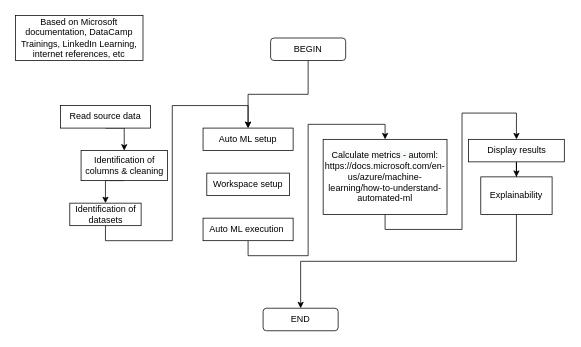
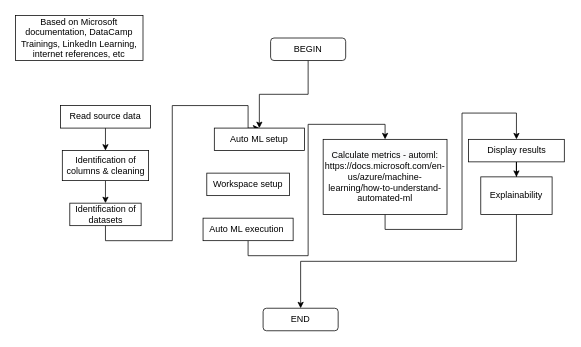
  <mxCell id="0" />
  <mxCell id="1" parent="0" />
  <mxCell id="2" style="edgeStyle=orthogonalEdgeStyle;rounded=0;orthogonalLoop=1;jettySize=auto;html=1;exitX=0.5;exitY=1;exitDx=0;exitDy=0;" parent="1" source="3" target="11" edge="1"><mxGeometry relative="1" as="geometry" /></mxCell>
  <mxCell id="3" value="BEGIN" style="rounded=1;whiteSpace=wrap;html=1;" parent="1" vertex="1"><mxGeometry x="360" y="50" width="100" height="30" as="geometry" /></mxCell>
  <mxCell id="4" style="edgeStyle=orthogonalEdgeStyle;rounded=0;orthogonalLoop=1;jettySize=auto;html=1;exitX=0.5;exitY=1;exitDx=0;exitDy=0;entryX=0.5;entryY=0;entryDx=0;entryDy=0;" parent="1" source="5" target="7" edge="1"><mxGeometry relative="1" as="geometry" /></mxCell>
  <mxCell id="5" value="Read source data" style="rounded=0;whiteSpace=wrap;html=1;" parent="1" vertex="1"><mxGeometry x="80" y="140" width="120" height="30" as="geometry" /></mxCell>
  <mxCell id="6" style="edgeStyle=orthogonalEdgeStyle;rounded=0;orthogonalLoop=1;jettySize=auto;html=1;exitX=0.5;exitY=1;exitDx=0;exitDy=0;entryX=0.5;entryY=0;entryDx=0;entryDy=0;" parent="1" source="7" target="9" edge="1"><mxGeometry relative="1" as="geometry" /></mxCell>
- <mxCell id="7" value="Identification of columns &amp;amp; cleaning" style="rounded=0;whiteSpace=wrap;html=1;" parent="1" vertex="1"><mxGeometry x="107.5" y="200" width="115" height="40" as="geometry" /></mxCell>
+ <mxCell id="7" value="Identification of columns &amp;amp; cleaning" style="rounded=0;whiteSpace=wrap;html=1;" parent="1" vertex="1"><mxGeometry x="82.5" y="200" width="115" height="40" as="geometry" /></mxCell>
  <mxCell id="8" style="edgeStyle=orthogonalEdgeStyle;rounded=0;orthogonalLoop=1;jettySize=auto;html=1;exitX=0.5;exitY=1;exitDx=0;exitDy=0;entryX=0.5;entryY=0;entryDx=0;entryDy=0;" edge="1" parent="1" source="9" target="11"><mxGeometry relative="1" as="geometry"><Array as="points"><mxPoint x="140" y="320" /><mxPoint x="229" y="320" /><mxPoint x="229" y="140" /><mxPoint x="330" y="140" /></Array></mxGeometry></mxCell>
  <mxCell id="9" value="Identification of datasets" style="rounded=0;whiteSpace=wrap;html=1;" parent="1" vertex="1"><mxGeometry x="92.5" y="270" width="95" height="30" as="geometry" /></mxCell>
  <mxCell id="10" value="Workspace setup" style="rounded=0;whiteSpace=wrap;html=1;" parent="1" vertex="1"><mxGeometry x="275" y="230" width="110" height="30" as="geometry" /></mxCell>
- <mxCell id="11" value="Auto ML setup" style="rounded=0;whiteSpace=wrap;html=1;" parent="1" vertex="1"><mxGeometry x="270" y="170" width="120" height="30" as="geometry" /></mxCell>
+ <mxCell id="11" value="Auto ML setup" style="rounded=0;whiteSpace=wrap;html=1;" parent="1" vertex="1"><mxGeometry x="285" y="170" width="120" height="30" as="geometry" /></mxCell>
  <mxCell id="12" style="edgeStyle=orthogonalEdgeStyle;rounded=0;orthogonalLoop=1;jettySize=auto;html=1;exitX=0.5;exitY=1;exitDx=0;exitDy=0;" edge="1" parent="1" source="13" target="15"><mxGeometry relative="1" as="geometry" /></mxCell>
  <mxCell id="13" value="Display results" style="rounded=0;whiteSpace=wrap;html=1;" parent="1" vertex="1"><mxGeometry x="623.75" y="185" width="127.5" height="30" as="geometry" /></mxCell>
  <mxCell id="14" style="edgeStyle=orthogonalEdgeStyle;rounded=0;orthogonalLoop=1;jettySize=auto;html=1;exitX=0.5;exitY=1;exitDx=0;exitDy=0;entryX=0.5;entryY=0;entryDx=0;entryDy=0;" edge="1" parent="1" source="15" target="16"><mxGeometry relative="1" as="geometry" /></mxCell>
  <mxCell id="15" value="Explainability" style="rounded=0;whiteSpace=wrap;html=1;" parent="1" vertex="1"><mxGeometry x="640" y="235" width="95" height="50" as="geometry" /></mxCell>
  <mxCell id="16" value="END" style="rounded=1;whiteSpace=wrap;html=1;" parent="1" vertex="1"><mxGeometry x="350" y="410" width="100" height="30" as="geometry" /></mxCell>
  <mxCell id="17" style="edgeStyle=orthogonalEdgeStyle;rounded=0;orthogonalLoop=1;jettySize=auto;html=1;exitX=0.5;exitY=1;exitDx=0;exitDy=0;entryX=0.5;entryY=0;entryDx=0;entryDy=0;" edge="1" parent="1" source="18" target="13"><mxGeometry relative="1" as="geometry"><Array as="points"><mxPoint x="513" y="305" /><mxPoint x="615" y="305" /><mxPoint x="615" y="150" /><mxPoint x="688" y="150" /></Array></mxGeometry></mxCell>
  <mxCell id="18" value="&lt;span style=&quot;color: rgb(0 , 0 , 0) ; font-family: &amp;#34;helvetica&amp;#34; ; font-size: 12px ; font-style: normal ; font-weight: 400 ; letter-spacing: normal ; text-align: center ; text-indent: 0px ; text-transform: none ; word-spacing: 0px ; background-color: rgb(248 , 249 , 250) ; display: inline ; float: none&quot;&gt;Calculate metrics - automl:&lt;/span&gt;&lt;br style=&quot;color: rgb(0 , 0 , 0) ; font-family: &amp;#34;helvetica&amp;#34; ; font-size: 12px ; font-style: normal ; font-weight: 400 ; letter-spacing: normal ; text-align: center ; text-indent: 0px ; text-transform: none ; word-spacing: 0px ; background-color: rgb(248 , 249 , 250)&quot;&gt;&lt;font face=&quot;helvetica&quot;&gt;https://docs.microsoft.com/en-us/azure/machine-learning/how-to-understand-automated-ml&lt;/font&gt;" style="rounded=0;whiteSpace=wrap;html=1;" parent="1" vertex="1"><mxGeometry x="430" y="185" width="165" height="100" as="geometry" /></mxCell>
  <mxCell id="19" value="Based on Microsoft documentation, DataCamp Trainings, LinkedIn Learning, internet references, etc" style="rounded=0;whiteSpace=wrap;html=1;" parent="1" vertex="1"><mxGeometry x="20" y="20" width="170" height="60" as="geometry" /></mxCell>
  <mxCell id="20" style="edgeStyle=orthogonalEdgeStyle;rounded=0;orthogonalLoop=1;jettySize=auto;html=1;exitX=0.5;exitY=1;exitDx=0;exitDy=0;" parent="1" source="16" target="16" edge="1"><mxGeometry relative="1" as="geometry" /></mxCell>
  <mxCell id="21" style="edgeStyle=orthogonalEdgeStyle;rounded=0;orthogonalLoop=1;jettySize=auto;html=1;exitX=0.5;exitY=1;exitDx=0;exitDy=0;entryX=0.5;entryY=0;entryDx=0;entryDy=0;" edge="1" parent="1" source="22" target="18"><mxGeometry relative="1" as="geometry"><mxPoint x="420" y="140" as="targetPoint" /></mxGeometry></mxCell>
  <mxCell id="22" value="Auto ML execution&amp;nbsp;" style="rounded=0;whiteSpace=wrap;html=1;" vertex="1" parent="1"><mxGeometry x="270" y="290" width="120" height="30" as="geometry" /></mxCell>
